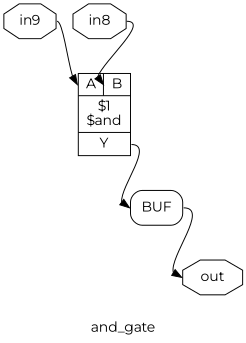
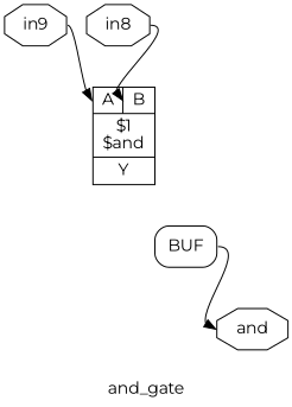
  digraph {
    fontname=Montserrat
    label=and_gate
    rankdir=TB
    remincross=true
    node [color=black fontcolor=black fontname=Montserrat shape=octagon]
    edge [color=black fontname=Montserrat tailport=e]
-   n1 [label=out]
+   n1 [label=and]
    n2 [label=in8]
    n3 [label="{{<p5> A|<p6> B}|$1\n$and|{<p7> Y}}" shape=record color="" fontcolor=""]
    n4 [label=BUF shape=box style=rounded color="" fontcolor=""]
    n5 [label=in9]
    n2 -> n3 [headport="p6:w"]
-   n3 -> n4 [headport="w:w" tailport="p7:e"]
    n4 -> n1 [headport=w tailport="e:e"]
    n5 -> n3 [headport="p5:w"]
  }
